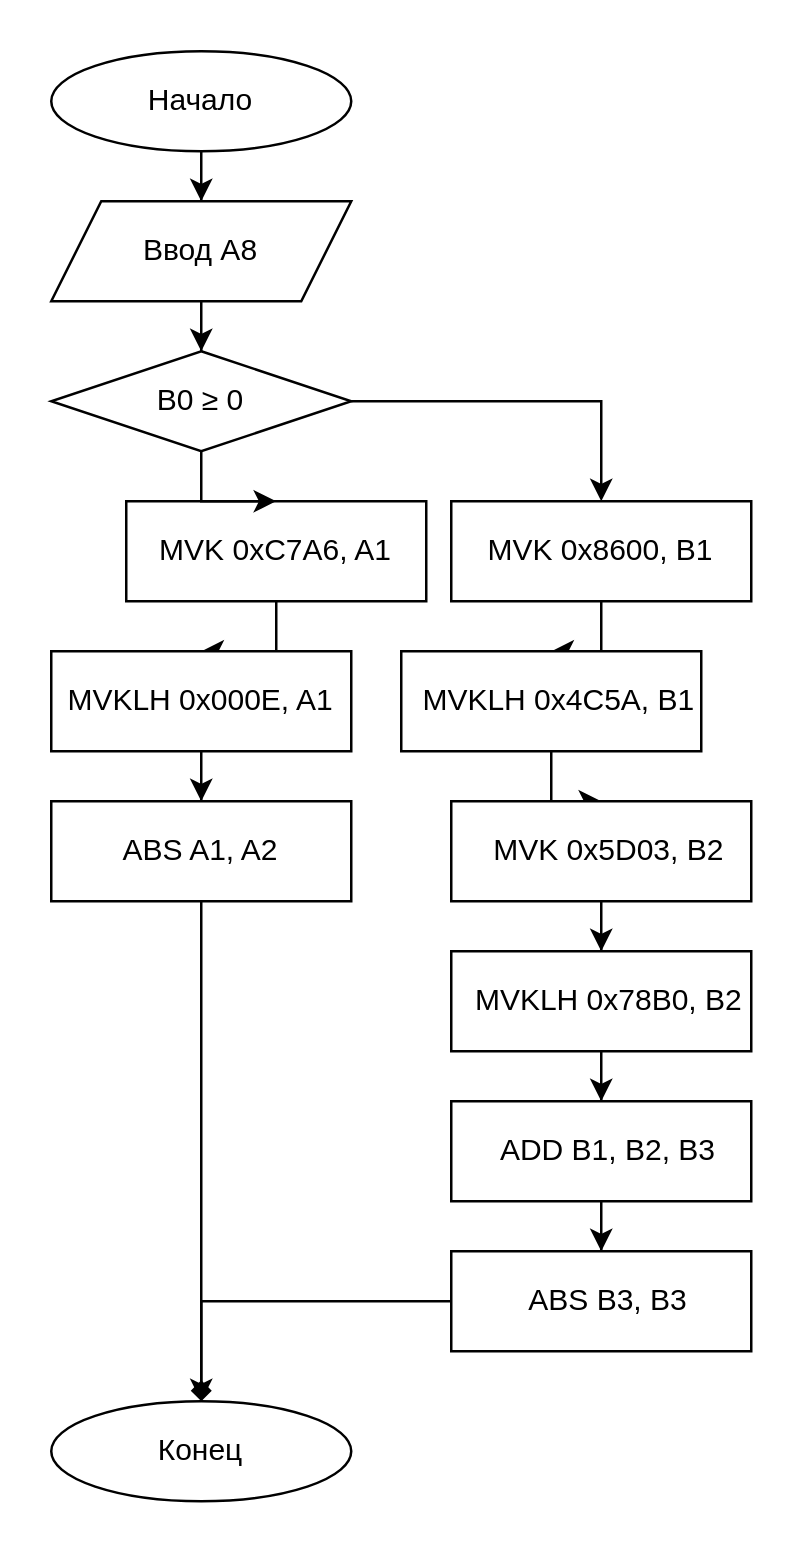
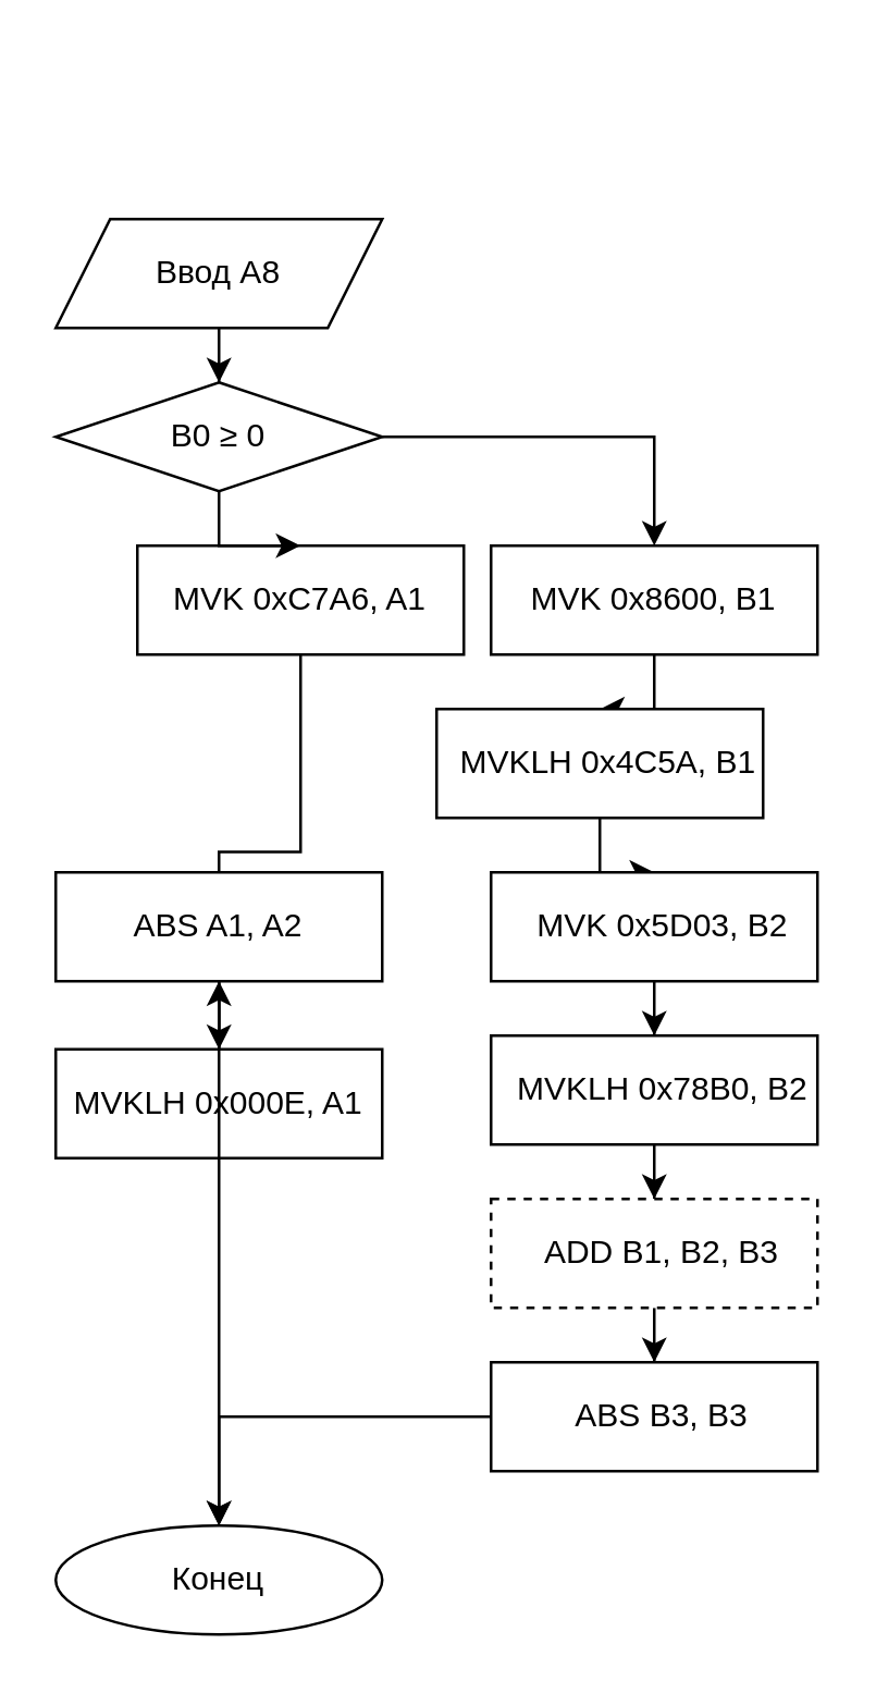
  <mxCell id="0" />
  <mxCell id="1" parent="0" />
- <mxCell id="2" style="edgeStyle=orthogonalEdgeStyle;rounded=0;orthogonalLoop=1;jettySize=auto;html=1;entryX=0.5;entryY=0;entryDx=0;entryDy=0;" edge="1" parent="1" source="3" target="7"><mxGeometry relative="1" as="geometry" /></mxCell>
- <mxCell id="3" value="Начало" style="ellipse;whiteSpace=wrap;html=1;" vertex="1" parent="1"><mxGeometry x="20" y="20" width="120" height="40" as="geometry" /></mxCell>
  <mxCell id="4" value="" style="edgeStyle=orthogonalEdgeStyle;rounded=0;orthogonalLoop=1;jettySize=auto;html=1;" edge="1" parent="1" source="5" target="12"><mxGeometry relative="1" as="geometry" /></mxCell>
  <mxCell id="5" value="MVK 0xC7A6, A1" style="rounded=0;whiteSpace=wrap;html=1;" vertex="1" parent="1"><mxGeometry x="50" y="200" width="120" height="40" as="geometry" /></mxCell>
  <mxCell id="6" value="" style="edgeStyle=orthogonalEdgeStyle;rounded=0;orthogonalLoop=1;jettySize=auto;html=1;" edge="1" parent="1" source="7" target="10"><mxGeometry relative="1" as="geometry" /></mxCell>
  <mxCell id="7" value="Ввод A8" style="shape=parallelogram;perimeter=parallelogramPerimeter;whiteSpace=wrap;html=1;fixedSize=1;" vertex="1" parent="1"><mxGeometry x="20" y="80" width="120" height="40" as="geometry" /></mxCell>
  <mxCell id="8" value="" style="edgeStyle=orthogonalEdgeStyle;rounded=0;orthogonalLoop=1;jettySize=auto;html=1;" edge="1" parent="1" source="10" target="5"><mxGeometry relative="1" as="geometry" /></mxCell>
  <mxCell id="9" style="edgeStyle=orthogonalEdgeStyle;rounded=0;orthogonalLoop=1;jettySize=auto;html=1;entryX=0.5;entryY=0;entryDx=0;entryDy=0;" edge="1" parent="1" source="10" target="17"><mxGeometry relative="1" as="geometry" /></mxCell>
  <mxCell id="10" value="&lt;div style=&quot;text-align: start;&quot;&gt;B0&amp;nbsp;≥ 0&lt;/div&gt;" style="rhombus;whiteSpace=wrap;html=1;" vertex="1" parent="1"><mxGeometry x="20" y="140" width="120" height="40" as="geometry" /></mxCell>
  <mxCell id="11" value="" style="edgeStyle=orthogonalEdgeStyle;rounded=0;orthogonalLoop=1;jettySize=auto;html=1;" edge="1" parent="1" source="12" target="14"><mxGeometry relative="1" as="geometry" /></mxCell>
- <mxCell id="12" value="MVKLH 0x000E, A1" style="rounded=0;whiteSpace=wrap;html=1;" vertex="1" parent="1"><mxGeometry x="20" y="260" width="120" height="40" as="geometry" /></mxCell>
- <mxCell id="13" value="" style="edgeStyle=orthogonalEdgeStyle;rounded=0;orthogonalLoop=1;jettySize=auto;html=1;endArrow=diamond;" edge="1" parent="1" source="14" target="15"><mxGeometry relative="1" as="geometry" /></mxCell>
+ <mxCell id="12" value="MVKLH 0x000E, A1" style="rounded=0;whiteSpace=wrap;html=1;" vertex="1" parent="1"><mxGeometry x="20" y="385" width="120" height="40" as="geometry" /></mxCell>
+ <mxCell id="13" value="" style="edgeStyle=orthogonalEdgeStyle;rounded=0;orthogonalLoop=1;jettySize=auto;html=1;" edge="1" parent="1" source="14" target="15"><mxGeometry relative="1" as="geometry" /></mxCell>
  <mxCell id="14" value="ABS A1, A2" style="rounded=0;whiteSpace=wrap;html=1;" vertex="1" parent="1"><mxGeometry x="20" y="320" width="120" height="40" as="geometry" /></mxCell>
  <mxCell id="15" value="Конец" style="ellipse;whiteSpace=wrap;html=1;" vertex="1" parent="1"><mxGeometry x="20" y="560" width="120" height="40" as="geometry" /></mxCell>
  <mxCell id="16" style="edgeStyle=orthogonalEdgeStyle;rounded=0;orthogonalLoop=1;jettySize=auto;html=1;entryX=0.5;entryY=0;entryDx=0;entryDy=0;" edge="1" parent="1" source="17" target="19"><mxGeometry relative="1" as="geometry" /></mxCell>
  <mxCell id="17" value="MVK 0x8600, B1" style="rounded=0;whiteSpace=wrap;html=1;" vertex="1" parent="1"><mxGeometry x="180" y="200" width="120" height="40" as="geometry" /></mxCell>
  <mxCell id="18" style="edgeStyle=orthogonalEdgeStyle;rounded=0;orthogonalLoop=1;jettySize=auto;html=1;entryX=0.5;entryY=0;entryDx=0;entryDy=0;" edge="1" parent="1" source="19" target="21"><mxGeometry relative="1" as="geometry" /></mxCell>
  <mxCell id="19" value="&lt;div&gt;&amp;nbsp; MVKLH 0x4C5A, B1&lt;/div&gt;" style="rounded=0;whiteSpace=wrap;html=1;" vertex="1" parent="1"><mxGeometry x="160" y="260" width="120" height="40" as="geometry" /></mxCell>
  <mxCell id="20" style="edgeStyle=orthogonalEdgeStyle;rounded=0;orthogonalLoop=1;jettySize=auto;html=1;entryX=0.5;entryY=0;entryDx=0;entryDy=0;" edge="1" parent="1" source="21" target="23"><mxGeometry relative="1" as="geometry" /></mxCell>
  <mxCell id="21" value="&lt;div&gt;&amp;nbsp; MVK 0x5D03, B2&lt;/div&gt;" style="rounded=0;whiteSpace=wrap;html=1;" vertex="1" parent="1"><mxGeometry x="180" y="320" width="120" height="40" as="geometry" /></mxCell>
  <mxCell id="22" style="edgeStyle=orthogonalEdgeStyle;rounded=0;orthogonalLoop=1;jettySize=auto;html=1;entryX=0.5;entryY=0;entryDx=0;entryDy=0;" edge="1" parent="1" source="23" target="25"><mxGeometry relative="1" as="geometry" /></mxCell>
  <mxCell id="23" value="&lt;div&gt;&amp;nbsp; MVKLH 0x78B0, B2&lt;/div&gt;" style="rounded=0;whiteSpace=wrap;html=1;" vertex="1" parent="1"><mxGeometry x="180" y="380" width="120" height="40" as="geometry" /></mxCell>
  <mxCell id="24" value="" style="edgeStyle=orthogonalEdgeStyle;rounded=0;orthogonalLoop=1;jettySize=auto;html=1;" edge="1" parent="1" source="25" target="27"><mxGeometry relative="1" as="geometry" /></mxCell>
- <mxCell id="25" value="&lt;div&gt;&amp;nbsp; ADD B1, B2, B3&lt;/div&gt;" style="rounded=0;whiteSpace=wrap;html=1;" vertex="1" parent="1"><mxGeometry x="180" y="440" width="120" height="40" as="geometry" /></mxCell>
+ <mxCell id="25" value="&lt;div&gt;&amp;nbsp; ADD B1, B2, B3&lt;/div&gt;" style="rounded=0;whiteSpace=wrap;html=1;dashed=1;" vertex="1" parent="1"><mxGeometry x="180" y="440" width="120" height="40" as="geometry" /></mxCell>
  <mxCell id="26" style="edgeStyle=orthogonalEdgeStyle;rounded=0;orthogonalLoop=1;jettySize=auto;html=1;entryX=0.5;entryY=0;entryDx=0;entryDy=0;" edge="1" parent="1" source="27" target="15"><mxGeometry relative="1" as="geometry" /></mxCell>
  <mxCell id="27" value="&lt;div&gt;&amp;nbsp; ABS B3, B3&lt;/div&gt;" style="rounded=0;whiteSpace=wrap;html=1;" vertex="1" parent="1"><mxGeometry x="180" y="500" width="120" height="40" as="geometry" /></mxCell>
